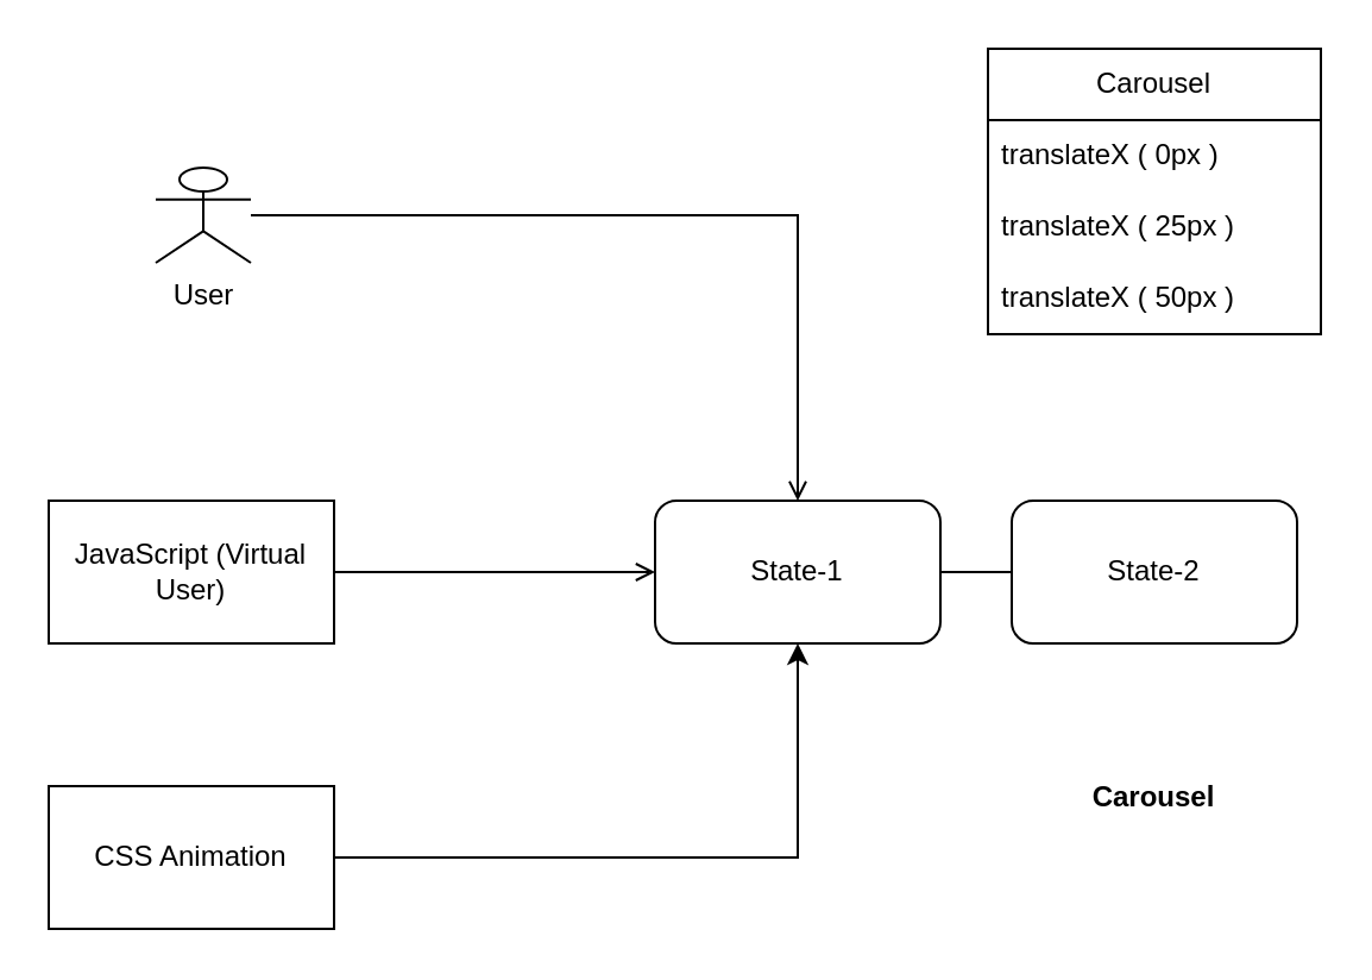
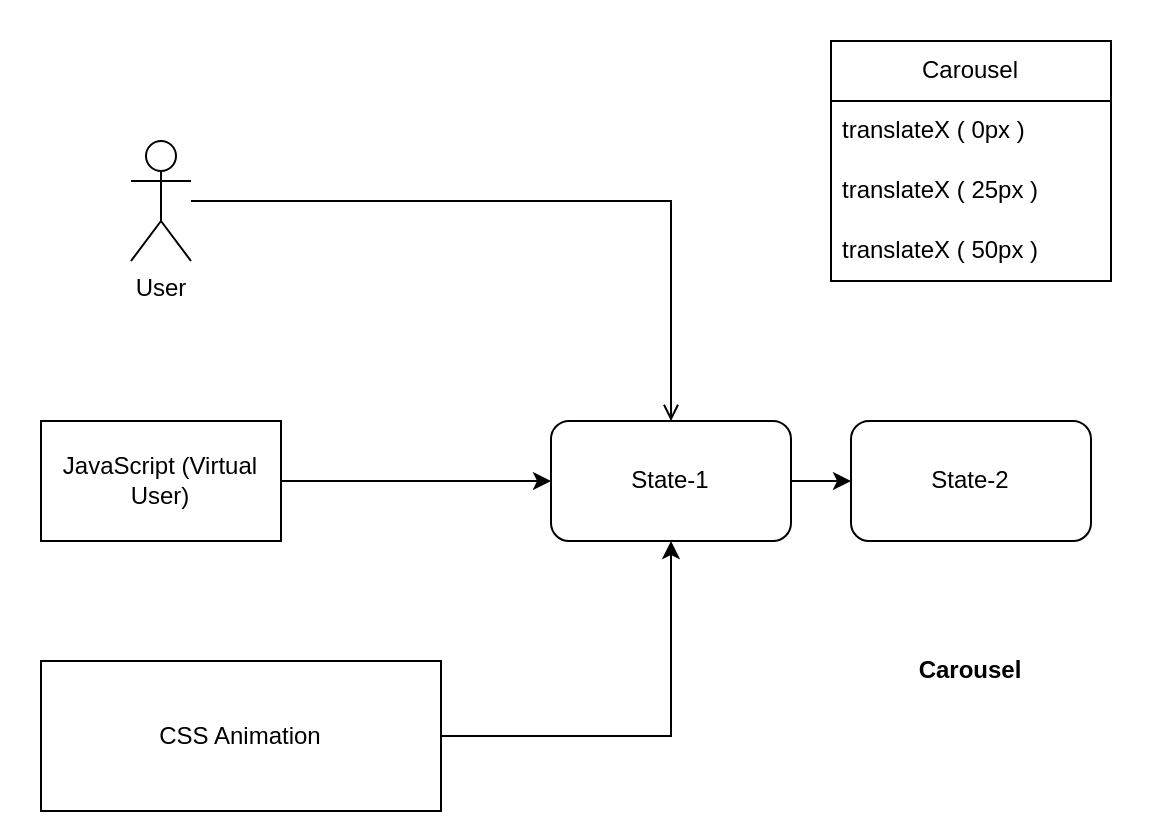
  <mxCell id="0" />
  <mxCell id="1" parent="0" />
  <mxCell id="2" style="edgeStyle=orthogonalEdgeStyle;rounded=0;orthogonalLoop=1;jettySize=auto;html=1;entryX=0.5;entryY=0;entryDx=0;entryDy=0;endArrow=open;" parent="1" source="3" target="9" edge="1"><mxGeometry relative="1" as="geometry" /></mxCell>
- <mxCell id="3" value="User" style="shape=umlActor;verticalLabelPosition=bottom;verticalAlign=top;html=1;outlineConnect=0;" parent="1" vertex="1"><mxGeometry x="65" y="70" width="40" height="40" as="geometry" /></mxCell>
- <mxCell id="4" style="edgeStyle=orthogonalEdgeStyle;rounded=0;orthogonalLoop=1;jettySize=auto;html=1;entryX=0;entryY=0.5;entryDx=0;entryDy=0;endArrow=open;" parent="1" source="5" target="9" edge="1"><mxGeometry relative="1" as="geometry"><mxPoint x="265" y="240" as="targetPoint" /></mxGeometry></mxCell>
+ <mxCell id="3" value="User" style="shape=umlActor;verticalLabelPosition=bottom;verticalAlign=top;html=1;outlineConnect=0;" parent="1" vertex="1"><mxGeometry x="65" y="70" width="30" height="60" as="geometry" /></mxCell>
+ <mxCell id="4" style="edgeStyle=orthogonalEdgeStyle;rounded=0;orthogonalLoop=1;jettySize=auto;html=1;entryX=0;entryY=0.5;entryDx=0;entryDy=0;" parent="1" source="5" target="9" edge="1"><mxGeometry relative="1" as="geometry"><mxPoint x="265" y="240" as="targetPoint" /></mxGeometry></mxCell>
  <mxCell id="5" value="JavaScript (Virtual User)" style="rounded=0;whiteSpace=wrap;html=1;" parent="1" vertex="1"><mxGeometry x="20" y="210" width="120" height="60" as="geometry" /></mxCell>
  <mxCell id="6" style="edgeStyle=orthogonalEdgeStyle;rounded=0;orthogonalLoop=1;jettySize=auto;html=1;entryX=0.5;entryY=1;entryDx=0;entryDy=0;" parent="1" source="7" target="9" edge="1"><mxGeometry relative="1" as="geometry" /></mxCell>
- <mxCell id="7" value="CSS Animation" style="rounded=0;whiteSpace=wrap;html=1;" parent="1" vertex="1"><mxGeometry x="20" y="330" width="120" height="60" as="geometry" /></mxCell>
- <mxCell id="8" style="edgeStyle=orthogonalEdgeStyle;rounded=0;orthogonalLoop=1;jettySize=auto;html=1;entryX=0;entryY=0.5;entryDx=0;entryDy=0;endArrow=none;" parent="1" source="9" target="10" edge="1"><mxGeometry relative="1" as="geometry" /></mxCell>
+ <mxCell id="7" value="CSS Animation" style="rounded=0;whiteSpace=wrap;html=1;" parent="1" vertex="1"><mxGeometry x="20" y="330" width="200" height="75" as="geometry" /></mxCell>
+ <mxCell id="8" style="edgeStyle=orthogonalEdgeStyle;rounded=0;orthogonalLoop=1;jettySize=auto;html=1;entryX=0;entryY=0.5;entryDx=0;entryDy=0;" parent="1" source="9" target="10" edge="1"><mxGeometry relative="1" as="geometry" /></mxCell>
  <mxCell id="9" value="State-1" style="rounded=1;whiteSpace=wrap;html=1;" parent="1" vertex="1"><mxGeometry x="275" y="210" width="120" height="60" as="geometry" /></mxCell>
  <mxCell id="10" value="State-2" style="rounded=1;whiteSpace=wrap;html=1;" parent="1" vertex="1"><mxGeometry x="425" y="210" width="120" height="60" as="geometry" /></mxCell>
  <mxCell id="11" value="&lt;b&gt;Carousel&lt;/b&gt;" style="text;html=1;align=center;verticalAlign=middle;whiteSpace=wrap;rounded=0;" parent="1" vertex="1"><mxGeometry x="455" y="320" width="60" height="30" as="geometry" /></mxCell>
  <mxCell id="12" value="Carousel" style="swimlane;fontStyle=0;childLayout=stackLayout;horizontal=1;startSize=30;horizontalStack=0;resizeParent=1;resizeParentMax=0;resizeLast=0;collapsible=1;marginBottom=0;whiteSpace=wrap;html=1;" parent="1" vertex="1"><mxGeometry x="415" y="20" width="140" height="120" as="geometry"><mxRectangle x="590" y="90" width="90" height="30" as="alternateBounds" /></mxGeometry></mxCell>
  <mxCell id="13" value="translateX ( 0px )" style="text;strokeColor=none;fillColor=none;align=left;verticalAlign=middle;spacingLeft=4;spacingRight=4;overflow=hidden;points=[[0,0.5],[1,0.5]];portConstraint=eastwest;rotatable=0;whiteSpace=wrap;html=1;" parent="12" vertex="1"><mxGeometry y="30" width="140" height="30" as="geometry" /></mxCell>
  <mxCell id="14" value="translateX ( 25px )" style="text;strokeColor=none;fillColor=none;align=left;verticalAlign=middle;spacingLeft=4;spacingRight=4;overflow=hidden;points=[[0,0.5],[1,0.5]];portConstraint=eastwest;rotatable=0;whiteSpace=wrap;html=1;" parent="12" vertex="1"><mxGeometry y="60" width="140" height="30" as="geometry" /></mxCell>
  <mxCell id="15" value="translateX ( 50px )" style="text;strokeColor=none;fillColor=none;align=left;verticalAlign=middle;spacingLeft=4;spacingRight=4;overflow=hidden;points=[[0,0.5],[1,0.5]];portConstraint=eastwest;rotatable=0;whiteSpace=wrap;html=1;" parent="12" vertex="1"><mxGeometry y="90" width="140" height="30" as="geometry" /></mxCell>
